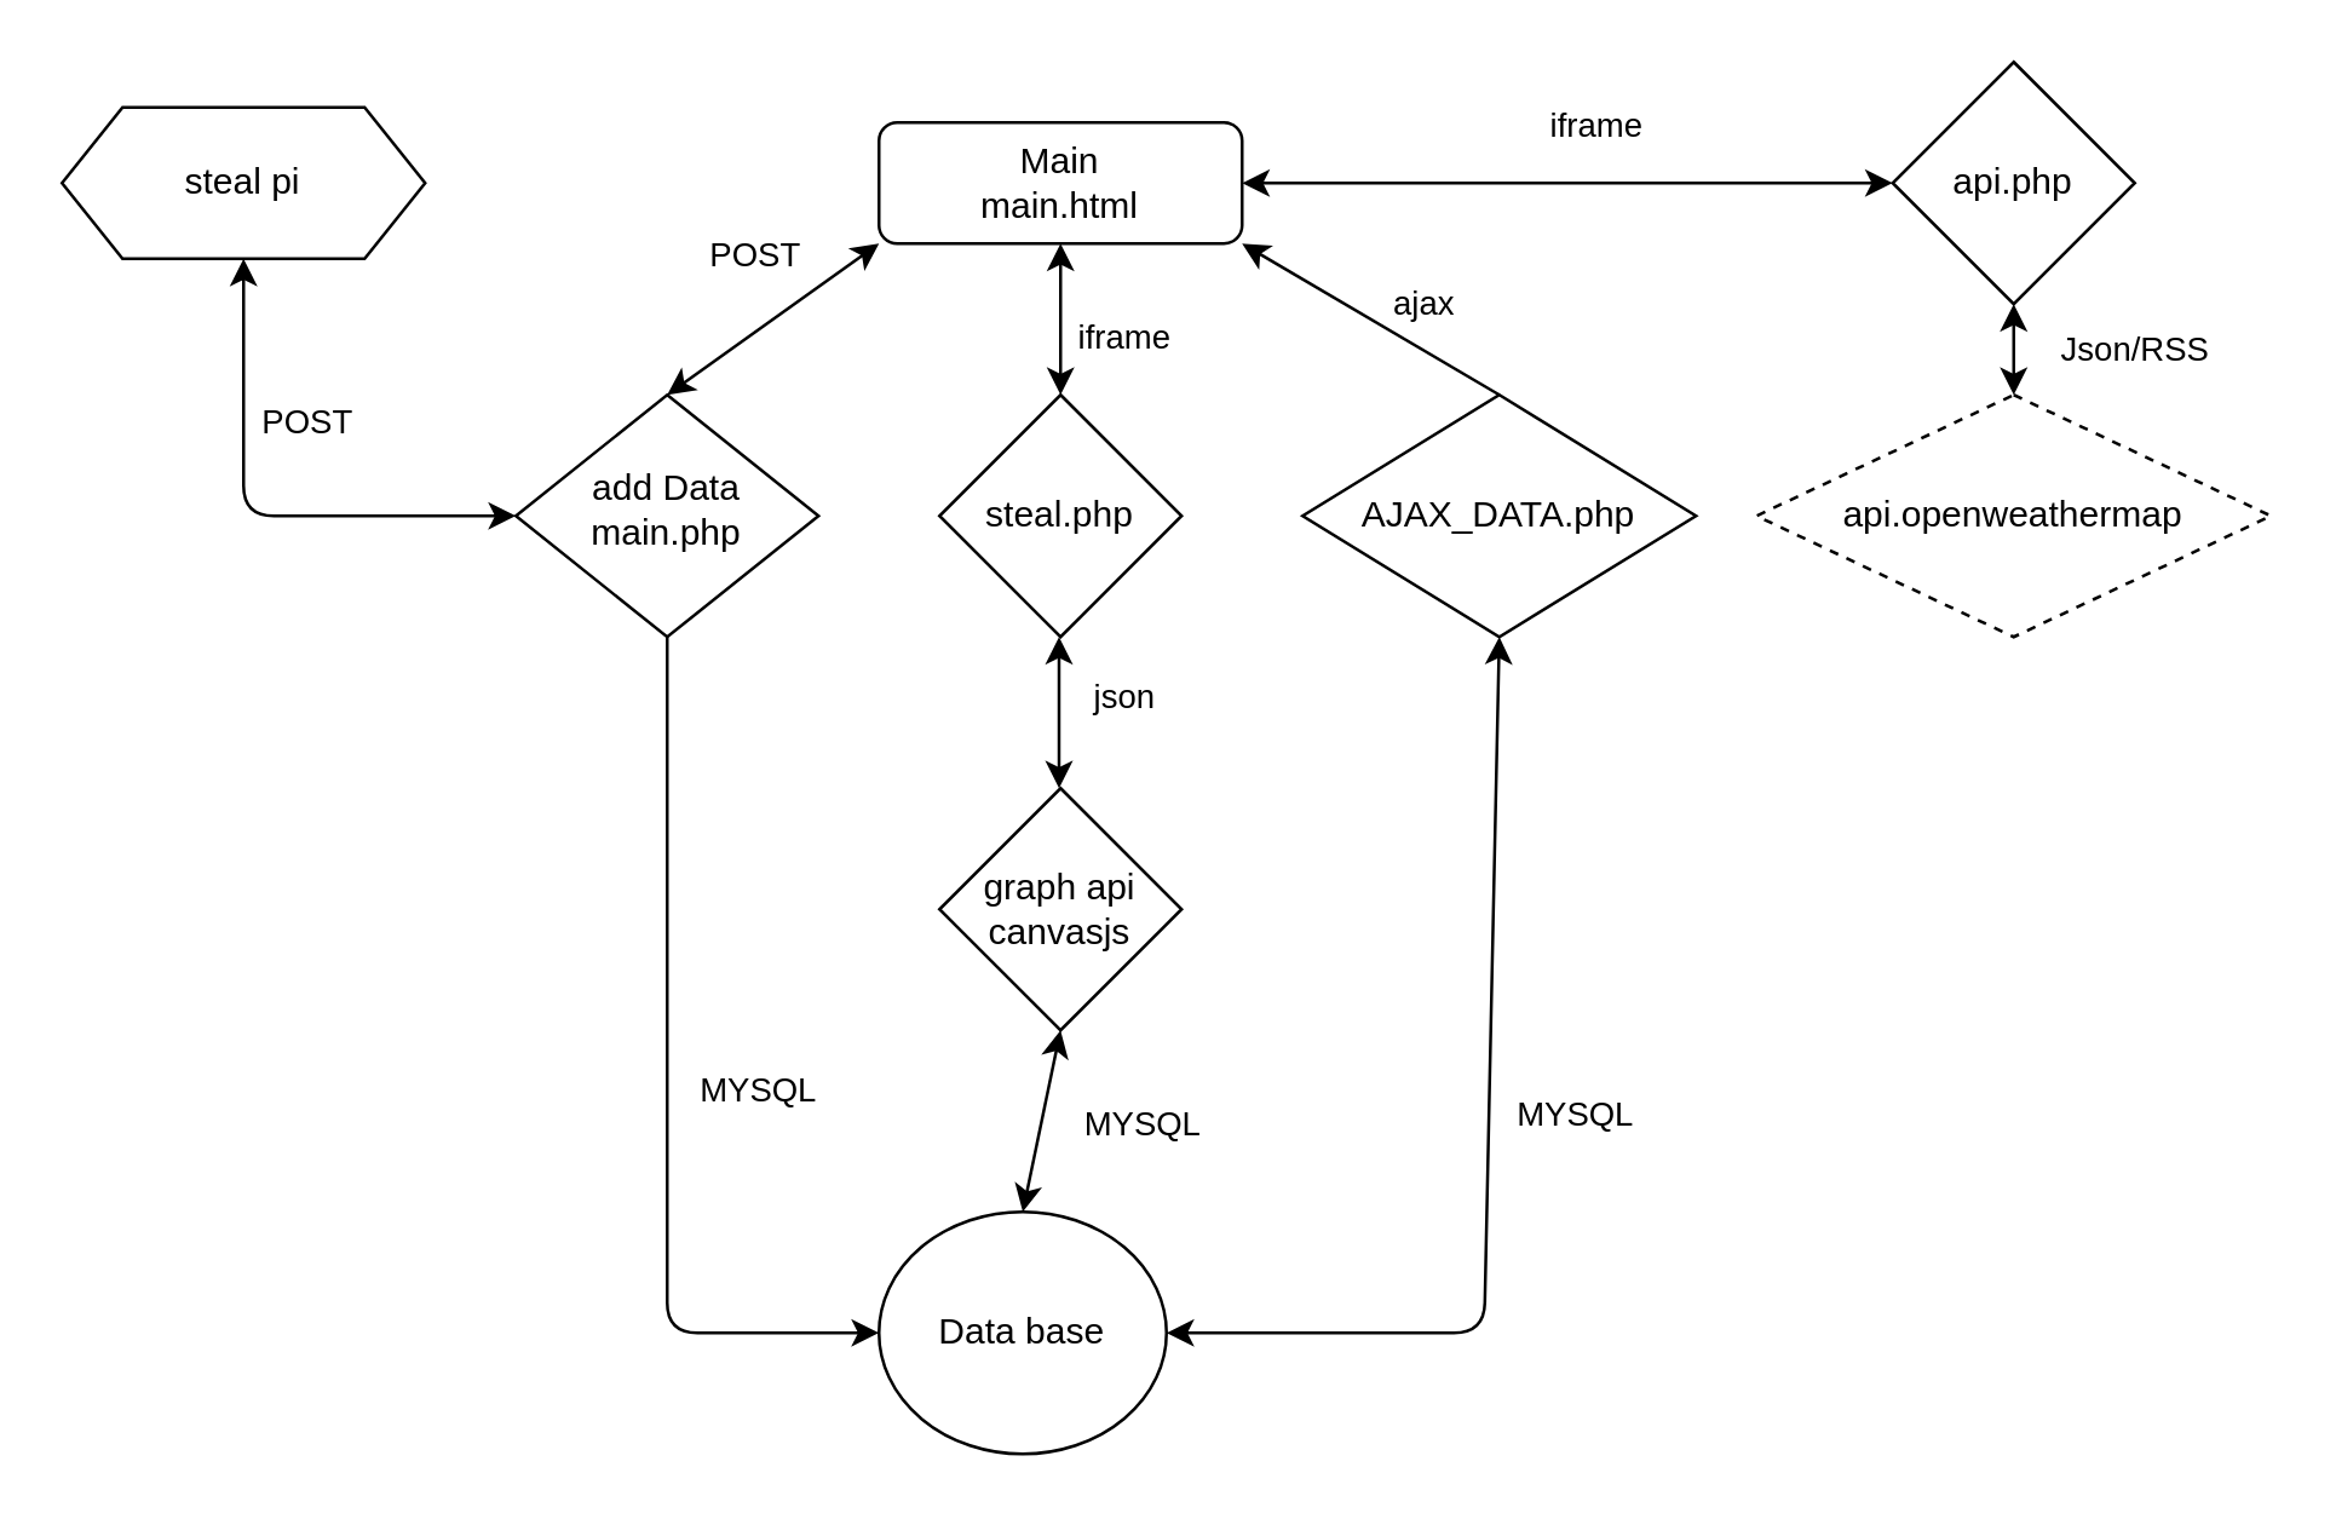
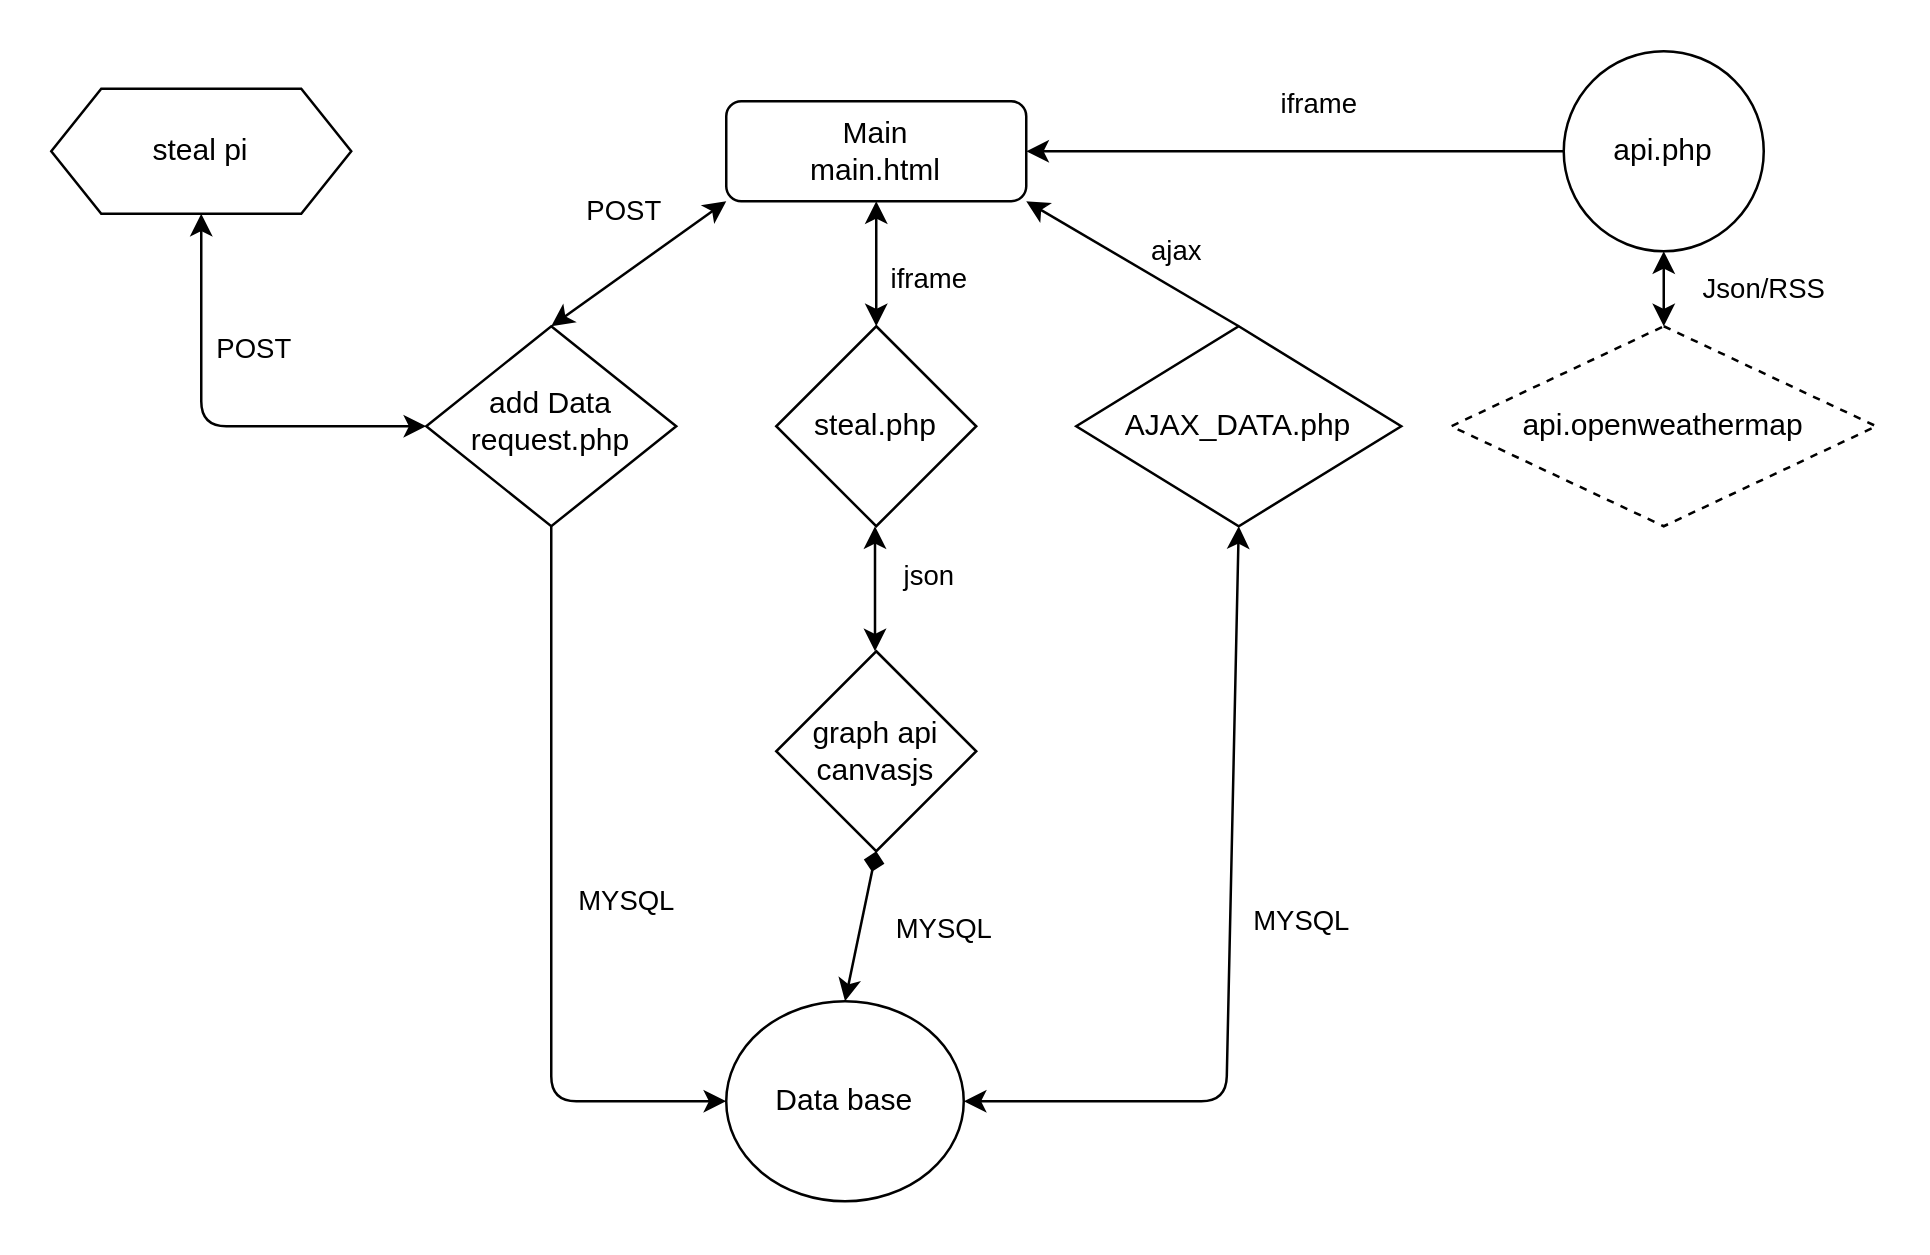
  <mxCell id="0" />
  <mxCell id="1" parent="0" />
  <mxCell id="2" value="Main&lt;br&gt;main.html" style="rounded=1;whiteSpace=wrap;html=1;fontSize=12;glass=0;strokeWidth=1;shadow=0;" parent="1" vertex="1"><mxGeometry x="290" y="40" width="120" height="40" as="geometry" /></mxCell>
- <mxCell id="3" value="add Data&lt;br&gt;main.php" style="rhombus;whiteSpace=wrap;html=1;shadow=0;fontFamily=Helvetica;fontSize=12;align=center;strokeWidth=1;spacing=6;spacingTop=-4;" parent="1" vertex="1"><mxGeometry x="170" y="130" width="100" height="80" as="geometry" /></mxCell>
+ <mxCell id="3" value="add Data&lt;br&gt;request.php" style="rhombus;whiteSpace=wrap;html=1;shadow=0;fontFamily=Helvetica;fontSize=12;align=center;strokeWidth=1;spacing=6;spacingTop=-4;" parent="1" vertex="1"><mxGeometry x="170" y="130" width="100" height="80" as="geometry" /></mxCell>
  <mxCell id="4" value="" style="endArrow=classic;startArrow=classic;html=1;entryX=0;entryY=1;entryDx=0;entryDy=0;exitX=0.5;exitY=0;exitDx=0;exitDy=0;" edge="1" parent="1" source="3" target="2"><mxGeometry width="50" height="50" relative="1" as="geometry"><mxPoint x="510" y="370" as="sourcePoint" /><mxPoint x="560" y="320" as="targetPoint" /></mxGeometry></mxCell>
  <mxCell id="5" value="POST" style="edgeLabel;html=1;align=center;verticalAlign=middle;resizable=0;points=[];" vertex="1" connectable="0" parent="4"><mxGeometry x="0.24" y="1" relative="1" as="geometry"><mxPoint x="-13.68" y="-14.39" as="offset" /></mxGeometry></mxCell>
  <mxCell id="6" value="graph api&lt;br&gt;canvasjs" style="rhombus;whiteSpace=wrap;html=1;" vertex="1" parent="1"><mxGeometry x="310" y="260" width="80" height="80" as="geometry" /></mxCell>
  <mxCell id="7" value="steal.php" style="rhombus;whiteSpace=wrap;html=1;" vertex="1" parent="1"><mxGeometry x="310" y="130" width="80" height="80" as="geometry" /></mxCell>
  <mxCell id="8" value="" style="endArrow=classic;startArrow=classic;html=1;entryX=0;entryY=1;entryDx=0;entryDy=0;exitX=0.5;exitY=0;exitDx=0;exitDy=0;" edge="1" parent="1" source="7"><mxGeometry width="50" height="50" relative="1" as="geometry"><mxPoint x="230" y="120" as="sourcePoint" /><mxPoint x="350" y="80" as="targetPoint" /></mxGeometry></mxCell>
  <mxCell id="9" value="iframe" style="edgeLabel;html=1;align=center;verticalAlign=middle;resizable=0;points=[];" vertex="1" connectable="0" parent="8"><mxGeometry x="0.24" y="1" relative="1" as="geometry"><mxPoint x="21" y="11" as="offset" /></mxGeometry></mxCell>
  <mxCell id="10" value="json" style="endArrow=classic;startArrow=classic;html=1;entryX=0;entryY=1;entryDx=0;entryDy=0;exitX=0.5;exitY=0;exitDx=0;exitDy=0;" edge="1" parent="1"><mxGeometry x="0.2" y="-20" width="50" height="50" relative="1" as="geometry"><mxPoint x="349.5" y="260" as="sourcePoint" /><mxPoint x="349.5" y="210" as="targetPoint" /><mxPoint x="1" as="offset" /></mxGeometry></mxCell>
  <mxCell id="11" value="AJAX_DATA.php" style="rhombus;whiteSpace=wrap;html=1;" vertex="1" parent="1"><mxGeometry x="430" y="130" width="130" height="80" as="geometry" /></mxCell>
  <mxCell id="12" value="" style="endArrow=none;startArrow=classic;html=1;exitX=1;exitY=1;exitDx=0;exitDy=0;entryX=0.5;entryY=0;entryDx=0;entryDy=0;" edge="1" parent="1" source="2" target="11"><mxGeometry width="50" height="50" relative="1" as="geometry"><mxPoint x="490" y="100" as="sourcePoint" /><mxPoint x="540" y="50" as="targetPoint" /></mxGeometry></mxCell>
  <mxCell id="13" value="ajax" style="edgeLabel;html=1;align=center;verticalAlign=middle;resizable=0;points=[];" vertex="1" connectable="0" parent="12"><mxGeometry x="0.416" y="2" relative="1" as="geometry"><mxPoint x="-1.35" y="-13.77" as="offset" /></mxGeometry></mxCell>
  <mxCell id="14" value="Json/RSS" style="endArrow=classic;startArrow=classic;html=1;entryX=0.5;entryY=1;entryDx=0;entryDy=0;exitX=0.5;exitY=0;exitDx=0;exitDy=0;" edge="1" parent="1" source="15" target="16"><mxGeometry y="-40" width="50" height="50" relative="1" as="geometry"><mxPoint x="640" y="180" as="sourcePoint" /><mxPoint x="640" y="100" as="targetPoint" /><mxPoint as="offset" /></mxGeometry></mxCell>
  <mxCell id="15" value="api.openweathermap" style="rhombus;whiteSpace=wrap;html=1;dashed=1;" vertex="1" parent="1"><mxGeometry x="580" y="130" width="170" height="80" as="geometry" /></mxCell>
- <mxCell id="16" value="api.php" style="rhombus;whiteSpace=wrap;html=1;" vertex="1" parent="1"><mxGeometry x="625" y="20" width="80" height="80" as="geometry" /></mxCell>
- <mxCell id="17" value="" style="endArrow=classic;startArrow=classic;html=1;exitX=1;exitY=0.5;exitDx=0;exitDy=0;" edge="1" parent="1" source="2" target="16"><mxGeometry width="50" height="50" relative="1" as="geometry"><mxPoint x="510" y="90" as="sourcePoint" /><mxPoint x="560" y="40" as="targetPoint" /></mxGeometry></mxCell>
+ <mxCell id="16" value="api.php" style="ellipse;whiteSpace=wrap;html=1;" vertex="1" parent="1"><mxGeometry x="625" y="20" width="80" height="80" as="geometry" /></mxCell>
+ <mxCell id="17" value="" style="endArrow=none;startArrow=classic;html=1;exitX=1;exitY=0.5;exitDx=0;exitDy=0;" edge="1" parent="1" source="2" target="16"><mxGeometry width="50" height="50" relative="1" as="geometry"><mxPoint x="510" y="90" as="sourcePoint" /><mxPoint x="560" y="40" as="targetPoint" /></mxGeometry></mxCell>
  <mxCell id="18" value="iframe" style="edgeLabel;html=1;align=center;verticalAlign=middle;resizable=0;points=[];" vertex="1" connectable="0" parent="17"><mxGeometry x="0.295" y="1" relative="1" as="geometry"><mxPoint x="-23" y="-19" as="offset" /></mxGeometry></mxCell>
  <mxCell id="19" value="Data base" style="ellipse;whiteSpace=wrap;html=1;" vertex="1" parent="1"><mxGeometry x="290" y="400" width="95" height="80" as="geometry" /></mxCell>
- <mxCell id="20" value="" style="endArrow=classic;startArrow=classic;html=1;exitX=0.5;exitY=0;exitDx=0;exitDy=0;entryX=0.5;entryY=1;entryDx=0;entryDy=0;" edge="1" parent="1" source="19" target="6"><mxGeometry width="50" height="50" relative="1" as="geometry"><mxPoint x="330" y="400" as="sourcePoint" /><mxPoint x="380" y="350" as="targetPoint" /></mxGeometry></mxCell>
+ <mxCell id="20" value="" style="endArrow=diamond;startArrow=classic;html=1;exitX=0.5;exitY=0;exitDx=0;exitDy=0;entryX=0.5;entryY=1;entryDx=0;entryDy=0;" edge="1" parent="1" source="19" target="6"><mxGeometry width="50" height="50" relative="1" as="geometry"><mxPoint x="330" y="400" as="sourcePoint" /><mxPoint x="380" y="350" as="targetPoint" /></mxGeometry></mxCell>
  <mxCell id="21" value="MYSQL" style="edgeLabel;html=1;align=center;verticalAlign=middle;resizable=0;points=[];" vertex="1" connectable="0" parent="20"><mxGeometry x="0.433" y="-1" relative="1" as="geometry"><mxPoint x="29" y="13" as="offset" /></mxGeometry></mxCell>
  <mxCell id="22" value="" style="endArrow=classic;startArrow=classic;html=1;exitX=1;exitY=0.5;exitDx=0;exitDy=0;entryX=0.5;entryY=1;entryDx=0;entryDy=0;" edge="1" parent="1" source="19" target="11"><mxGeometry width="50" height="50" relative="1" as="geometry"><mxPoint x="470" y="450" as="sourcePoint" /><mxPoint x="520" y="400" as="targetPoint" /><Array as="points"><mxPoint x="490" y="440" /></Array></mxGeometry></mxCell>
  <mxCell id="23" value="MYSQL" style="edgeLabel;html=1;align=center;verticalAlign=middle;resizable=0;points=[];" vertex="1" connectable="0" parent="22"><mxGeometry x="0.065" y="-1" relative="1" as="geometry"><mxPoint x="27.15" as="offset" /></mxGeometry></mxCell>
  <mxCell id="24" value="MYSQL" style="endArrow=classic;html=1;exitX=0.5;exitY=1;exitDx=0;exitDy=0;entryX=0;entryY=0.5;entryDx=0;entryDy=0;" edge="1" parent="1" source="3" target="19"><mxGeometry y="30" width="50" height="50" relative="1" as="geometry"><mxPoint x="210" y="310" as="sourcePoint" /><mxPoint x="260" y="260" as="targetPoint" /><Array as="points"><mxPoint x="220" y="440" /></Array><mxPoint as="offset" /></mxGeometry></mxCell>
  <mxCell id="25" value="steal pi" style="shape=hexagon;perimeter=hexagonPerimeter2;whiteSpace=wrap;html=1;fixedSize=1;" vertex="1" parent="1"><mxGeometry x="20" y="35" width="120" height="50" as="geometry" /></mxCell>
  <mxCell id="26" value="" style="endArrow=classic;startArrow=classic;html=1;exitX=0.5;exitY=1;exitDx=0;exitDy=0;entryX=0;entryY=0.5;entryDx=0;entryDy=0;" edge="1" parent="1" source="25" target="3"><mxGeometry width="50" height="50" relative="1" as="geometry"><mxPoint x="60" y="180" as="sourcePoint" /><mxPoint x="110" y="130" as="targetPoint" /><Array as="points"><mxPoint x="80" y="170" /></Array></mxGeometry></mxCell>
  <mxCell id="27" value="POST" style="edgeLabel;html=1;align=center;verticalAlign=middle;resizable=0;points=[];" vertex="1" connectable="0" parent="26"><mxGeometry x="-0.394" relative="1" as="geometry"><mxPoint x="20" as="offset" /></mxGeometry></mxCell>
